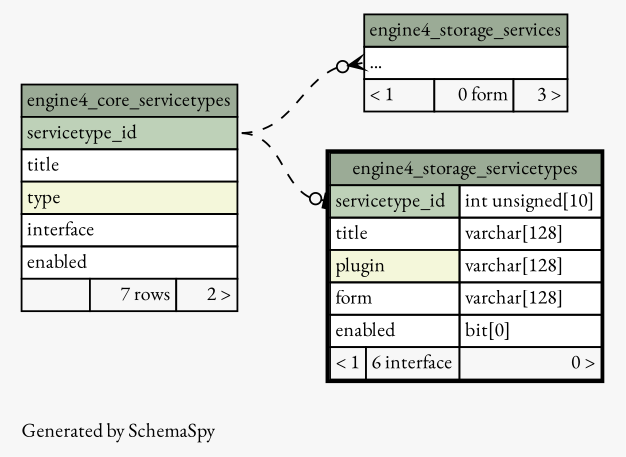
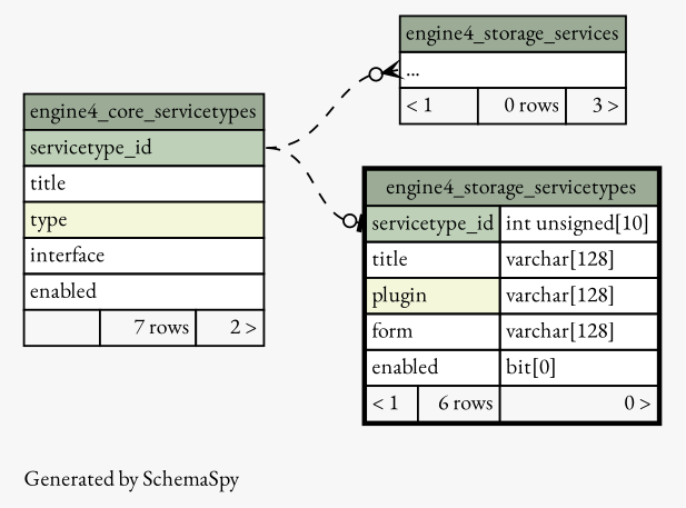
  digraph {
    bgcolor="#f7f7f7"
    fontname="EB Garamond"
    fontsize=11
    label="\nGenerated by SchemaSpy"
    labeljust=l
    nodesep=0.18
    rankdir=RL
    ranksep=0.46
    node [fontname="EB Garamond" fontsize=11 shape=plaintext]
    edge [arrowhead=none arrowsize=0.8 dir=back fontname="EB Garamond" headport="servicetype_id:e" style=dashed]
-   n1 [label=<     <TABLE BORDER="0" CELLBORDER="1" CELLSPACING="0" BGCOLOR="#ffffff">       <TR><TD COLSPAN="3" BGCOLOR="#9bab96" ALIGN="CENTER">engine4_storage_services</TD></TR>       <TR><TD PORT="elipses" COLSPAN="3" ALIGN="LEFT">...</TD></TR>       <TR><TD ALIGN="LEFT" BGCOLOR="#f7f7f7">&lt; 1</TD><TD ALIGN="RIGHT" BGCOLOR="#f7f7f7">0 form</TD><TD ALIGN="RIGHT" BGCOLOR="#f7f7f7">3 &gt;</TD></TR>     </TABLE>>]
+   n1 [label=<     <TABLE BORDER="0" CELLBORDER="1" CELLSPACING="0" BGCOLOR="#ffffff">       <TR><TD COLSPAN="3" BGCOLOR="#9bab96" ALIGN="CENTER">engine4_storage_services</TD></TR>       <TR><TD PORT="elipses" COLSPAN="3" ALIGN="LEFT">...</TD></TR>       <TR><TD ALIGN="LEFT" BGCOLOR="#f7f7f7">&lt; 1</TD><TD ALIGN="RIGHT" BGCOLOR="#f7f7f7">0 rows</TD><TD ALIGN="RIGHT" BGCOLOR="#f7f7f7">3 &gt;</TD></TR>     </TABLE>>]
    n2 [label=<     <TABLE BORDER="0" CELLBORDER="1" CELLSPACING="0" BGCOLOR="#ffffff">       <TR><TD COLSPAN="3" BGCOLOR="#9bab96" ALIGN="CENTER">engine4_core_servicetypes</TD></TR>       <TR><TD PORT="servicetype_id" COLSPAN="3" BGCOLOR="#bed1b8" ALIGN="LEFT">servicetype_id</TD></TR>       <TR><TD PORT="title" COLSPAN="3" ALIGN="LEFT">title</TD></TR>       <TR><TD PORT="type" COLSPAN="3" BGCOLOR="#f4f7da" ALIGN="LEFT">type</TD></TR>       <TR><TD PORT="interface" COLSPAN="3" ALIGN="LEFT">interface</TD></TR>       <TR><TD PORT="enabled" COLSPAN="3" ALIGN="LEFT">enabled</TD></TR>       <TR><TD ALIGN="LEFT" BGCOLOR="#f7f7f7">  </TD><TD ALIGN="RIGHT" BGCOLOR="#f7f7f7">7 rows</TD><TD ALIGN="RIGHT" BGCOLOR="#f7f7f7">2 &gt;</TD></TR>     </TABLE>>]
-   n3 [label=<     <TABLE BORDER="2" CELLBORDER="1" CELLSPACING="0" BGCOLOR="#ffffff">       <TR><TD COLSPAN="3" BGCOLOR="#9bab96" ALIGN="CENTER">engine4_storage_servicetypes</TD></TR>       <TR><TD PORT="servicetype_id" COLSPAN="2" BGCOLOR="#bed1b8" ALIGN="LEFT">servicetype_id</TD><TD PORT="servicetype_id.type" ALIGN="LEFT">int unsigned[10]</TD></TR>       <TR><TD PORT="title" COLSPAN="2" ALIGN="LEFT">title</TD><TD PORT="title.type" ALIGN="LEFT">varchar[128]</TD></TR>       <TR><TD PORT="plugin" COLSPAN="2" BGCOLOR="#f4f7da" ALIGN="LEFT">plugin</TD><TD PORT="plugin.type" ALIGN="LEFT">varchar[128]</TD></TR>       <TR><TD PORT="form" COLSPAN="2" ALIGN="LEFT">form</TD><TD PORT="form.type" ALIGN="LEFT">varchar[128]</TD></TR>       <TR><TD PORT="enabled" COLSPAN="2" ALIGN="LEFT">enabled</TD><TD PORT="enabled.type" ALIGN="LEFT">bit[0]</TD></TR>       <TR><TD ALIGN="LEFT" BGCOLOR="#f7f7f7">&lt; 1</TD><TD ALIGN="RIGHT" BGCOLOR="#f7f7f7">6 interface</TD><TD ALIGN="RIGHT" BGCOLOR="#f7f7f7">0 &gt;</TD></TR>     </TABLE>>]
+   n3 [label=<     <TABLE BORDER="2" CELLBORDER="1" CELLSPACING="0" BGCOLOR="#ffffff">       <TR><TD COLSPAN="3" BGCOLOR="#9bab96" ALIGN="CENTER">engine4_storage_servicetypes</TD></TR>       <TR><TD PORT="servicetype_id" COLSPAN="2" BGCOLOR="#bed1b8" ALIGN="LEFT">servicetype_id</TD><TD PORT="servicetype_id.type" ALIGN="LEFT">int unsigned[10]</TD></TR>       <TR><TD PORT="title" COLSPAN="2" ALIGN="LEFT">title</TD><TD PORT="title.type" ALIGN="LEFT">varchar[128]</TD></TR>       <TR><TD PORT="plugin" COLSPAN="2" BGCOLOR="#f4f7da" ALIGN="LEFT">plugin</TD><TD PORT="plugin.type" ALIGN="LEFT">varchar[128]</TD></TR>       <TR><TD PORT="form" COLSPAN="2" ALIGN="LEFT">form</TD><TD PORT="form.type" ALIGN="LEFT">varchar[128]</TD></TR>       <TR><TD PORT="enabled" COLSPAN="2" ALIGN="LEFT">enabled</TD><TD PORT="enabled.type" ALIGN="LEFT">bit[0]</TD></TR>       <TR><TD ALIGN="LEFT" BGCOLOR="#f7f7f7">&lt; 1</TD><TD ALIGN="RIGHT" BGCOLOR="#f7f7f7">6 rows</TD><TD ALIGN="RIGHT" BGCOLOR="#f7f7f7">0 &gt;</TD></TR>     </TABLE>>]
    n1 -> n2 [arrowtail=crowodot tailport="elipses:w"]
    n3 -> n2 [arrowtail=teeodot tailport="servicetype_id:w"]
  }
